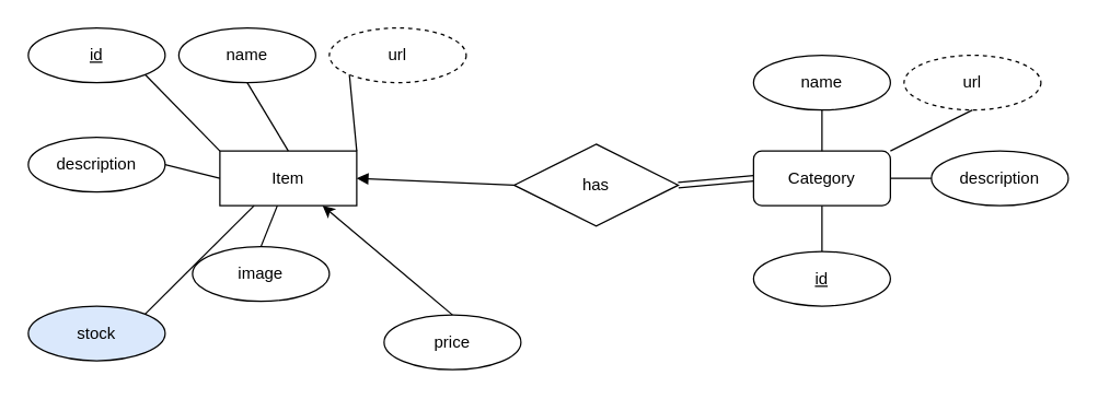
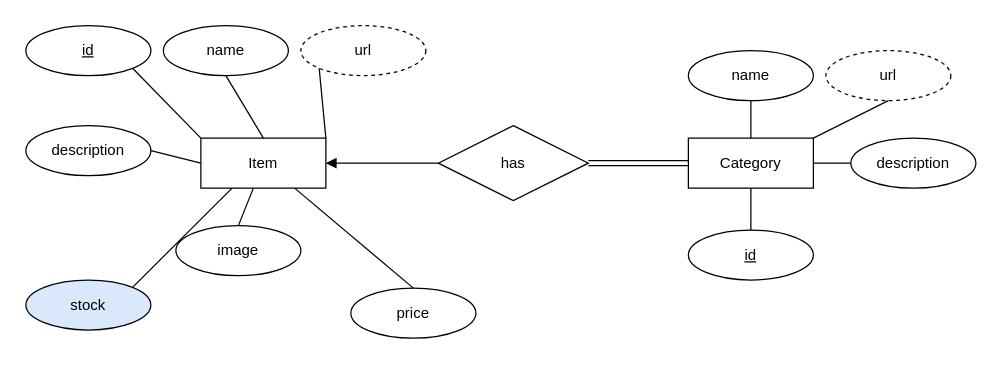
  <mxCell id="0" />
  <mxCell id="1" parent="0" />
  <mxCell id="2" value="Item" style="whiteSpace=wrap;html=1;align=center;" parent="1" vertex="1"><mxGeometry x="160" y="110" width="100" height="40" as="geometry" /></mxCell>
- <mxCell id="3" value="Category" style="whiteSpace=wrap;html=1;align=center;rounded=1;" parent="1" vertex="1"><mxGeometry x="550" y="110" width="100" height="40" as="geometry" /></mxCell>
+ <mxCell id="3" value="Category" style="whiteSpace=wrap;html=1;align=center;" parent="1" vertex="1"><mxGeometry x="550" y="110" width="100" height="40" as="geometry" /></mxCell>
  <mxCell id="4" value="name" style="ellipse;whiteSpace=wrap;html=1;align=center;" parent="1" vertex="1"><mxGeometry x="130" y="20" width="100" height="40" as="geometry" /></mxCell>
  <mxCell id="5" value="&lt;u&gt;id&lt;/u&gt;" style="ellipse;whiteSpace=wrap;html=1;align=center;" parent="1" vertex="1"><mxGeometry x="20" y="20" width="100" height="40" as="geometry" /></mxCell>
  <mxCell id="6" value="description" style="ellipse;whiteSpace=wrap;html=1;align=center;" parent="1" vertex="1"><mxGeometry x="20" y="100" width="100" height="40" as="geometry" /></mxCell>
  <mxCell id="7" value="image" style="ellipse;whiteSpace=wrap;html=1;align=center;" parent="1" vertex="1"><mxGeometry x="140" y="180" width="100" height="40" as="geometry" /></mxCell>
  <mxCell id="8" value="name" style="ellipse;whiteSpace=wrap;html=1;align=center;" parent="1" vertex="1"><mxGeometry x="550" y="40" width="100" height="40" as="geometry" /></mxCell>
  <mxCell id="9" value="description" style="ellipse;whiteSpace=wrap;html=1;align=center;" parent="1" vertex="1"><mxGeometry x="680" y="110" width="100" height="40" as="geometry" /></mxCell>
  <mxCell id="10" value="&lt;u&gt;id&lt;/u&gt;" style="ellipse;whiteSpace=wrap;html=1;align=center;" parent="1" vertex="1"><mxGeometry x="550" y="183.5" width="100" height="40" as="geometry" /></mxCell>
  <mxCell id="11" value="" style="endArrow=none;html=1;rounded=0;exitX=0.5;exitY=1;exitDx=0;exitDy=0;entryX=0.5;entryY=0;entryDx=0;entryDy=0;" parent="1" source="4" target="2" edge="1"><mxGeometry relative="1" as="geometry"><mxPoint x="552.5" y="141.5" as="sourcePoint" /><mxPoint x="380" y="80" as="targetPoint" /></mxGeometry></mxCell>
  <mxCell id="12" value="" style="endArrow=none;html=1;rounded=0;exitX=1;exitY=1;exitDx=0;exitDy=0;entryX=0;entryY=0;entryDx=0;entryDy=0;" parent="1" source="5" target="2" edge="1"><mxGeometry relative="1" as="geometry"><mxPoint x="220" y="90" as="sourcePoint" /><mxPoint x="220" y="120" as="targetPoint" /></mxGeometry></mxCell>
  <mxCell id="13" value="" style="endArrow=none;html=1;rounded=0;exitX=1;exitY=0.5;exitDx=0;exitDy=0;entryX=0;entryY=0.5;entryDx=0;entryDy=0;" parent="1" source="6" target="2" edge="1"><mxGeometry relative="1" as="geometry"><mxPoint x="230" y="100" as="sourcePoint" /><mxPoint x="230" y="130" as="targetPoint" /></mxGeometry></mxCell>
  <mxCell id="14" value="" style="endArrow=none;html=1;rounded=0;entryX=0.5;entryY=0;entryDx=0;entryDy=0;" parent="1" source="2" target="7" edge="1"><mxGeometry relative="1" as="geometry"><mxPoint x="552.5" y="141.5" as="sourcePoint" /><mxPoint x="380" y="80" as="targetPoint" /></mxGeometry></mxCell>
  <mxCell id="15" value="" style="endArrow=none;html=1;rounded=0;exitX=0.5;exitY=0;exitDx=0;exitDy=0;" parent="1" source="10" target="3" edge="1"><mxGeometry relative="1" as="geometry"><mxPoint x="552.5" y="141.5" as="sourcePoint" /><mxPoint x="380" y="80" as="targetPoint" /></mxGeometry></mxCell>
  <mxCell id="16" value="" style="endArrow=none;html=1;rounded=0;exitX=0;exitY=0.5;exitDx=0;exitDy=0;entryX=1;entryY=0.5;entryDx=0;entryDy=0;" parent="1" source="9" target="3" edge="1"><mxGeometry relative="1" as="geometry"><mxPoint x="552.5" y="141.5" as="sourcePoint" /><mxPoint x="380" y="80" as="targetPoint" /></mxGeometry></mxCell>
  <mxCell id="17" value="" style="endArrow=none;html=1;rounded=0;exitX=0.5;exitY=0;exitDx=0;exitDy=0;entryX=0.5;entryY=1;entryDx=0;entryDy=0;" parent="1" source="3" target="8" edge="1"><mxGeometry relative="1" as="geometry"><mxPoint x="552.5" y="141.5" as="sourcePoint" /><mxPoint x="380" y="80" as="targetPoint" /></mxGeometry></mxCell>
- <mxCell id="18" value="has" style="shape=rhombus;perimeter=rhombusPerimeter;whiteSpace=wrap;html=1;align=center;" parent="1" vertex="1"><mxGeometry x="375" y="105" width="120" height="60" as="geometry" /></mxCell>
+ <mxCell id="18" value="has" style="shape=rhombus;perimeter=rhombusPerimeter;whiteSpace=wrap;html=1;align=center;" parent="1" vertex="1"><mxGeometry x="350" y="100" width="120" height="60" as="geometry" /></mxCell>
  <mxCell id="19" value="" style="shape=link;html=1;rounded=0;exitX=1;exitY=0.5;exitDx=0;exitDy=0;entryX=0;entryY=0.5;entryDx=0;entryDy=0;" parent="1" source="18" target="3" edge="1"><mxGeometry relative="1" as="geometry"><mxPoint x="400" y="10" as="sourcePoint" /><mxPoint x="550" y="50" as="targetPoint" /></mxGeometry></mxCell>
  <mxCell id="20" value="" style="endArrow=block;html=1;rounded=0;exitX=0;exitY=0.5;exitDx=0;exitDy=0;entryX=1;entryY=0.5;entryDx=0;entryDy=0;" parent="1" source="18" target="2" edge="1"><mxGeometry relative="1" as="geometry"><mxPoint x="552.5" y="61.5" as="sourcePoint" /><mxPoint x="380" y="0" as="targetPoint" /></mxGeometry></mxCell>
  <mxCell id="21" value="stock" style="ellipse;whiteSpace=wrap;html=1;align=center;fillColor=#dae8fc;" parent="1" vertex="1"><mxGeometry x="20" y="223.5" width="100" height="40" as="geometry" /></mxCell>
  <mxCell id="22" value="" style="endArrow=none;html=1;rounded=0;exitX=0.25;exitY=1;exitDx=0;exitDy=0;entryX=1;entryY=0;entryDx=0;entryDy=0;" parent="1" source="2" target="21" edge="1"><mxGeometry relative="1" as="geometry"><mxPoint x="742.5" y="101.5" as="sourcePoint" /><mxPoint x="570" y="40" as="targetPoint" /></mxGeometry></mxCell>
  <mxCell id="23" value="price" style="ellipse;whiteSpace=wrap;html=1;align=center;" parent="1" vertex="1"><mxGeometry x="280" y="230" width="100" height="40" as="geometry" /></mxCell>
- <mxCell id="24" value="" style="endArrow=classic;html=1;rounded=0;exitX=0.5;exitY=0;exitDx=0;exitDy=0;entryX=0.75;entryY=1;entryDx=0;entryDy=0;" parent="1" source="23" target="2" edge="1"><mxGeometry relative="1" as="geometry"><mxPoint x="742.5" y="101.5" as="sourcePoint" /><mxPoint x="570" y="40" as="targetPoint" /></mxGeometry></mxCell>
+ <mxCell id="24" value="" style="endArrow=none;html=1;rounded=0;exitX=0.5;exitY=0;exitDx=0;exitDy=0;entryX=0.75;entryY=1;entryDx=0;entryDy=0;" parent="1" source="23" target="2" edge="1"><mxGeometry relative="1" as="geometry"><mxPoint x="742.5" y="101.5" as="sourcePoint" /><mxPoint x="570" y="40" as="targetPoint" /></mxGeometry></mxCell>
  <mxCell id="25" value="url" style="ellipse;whiteSpace=wrap;html=1;align=center;dashed=1;" vertex="1" parent="1"><mxGeometry x="240" y="20" width="100" height="40" as="geometry" /></mxCell>
  <mxCell id="26" value="" style="endArrow=none;html=1;rounded=0;exitX=1;exitY=0;exitDx=0;exitDy=0;entryX=0;entryY=1;entryDx=0;entryDy=0;" edge="1" parent="1" source="2" target="25"><mxGeometry relative="1" as="geometry"><mxPoint x="402.5" y="121.5" as="sourcePoint" /><mxPoint x="230" y="60" as="targetPoint" /></mxGeometry></mxCell>
  <mxCell id="27" value="url" style="ellipse;whiteSpace=wrap;html=1;align=center;dashed=1;" vertex="1" parent="1"><mxGeometry x="660" y="40" width="100" height="40" as="geometry" /></mxCell>
  <mxCell id="28" value="" style="endArrow=none;html=1;rounded=0;exitX=1;exitY=0;exitDx=0;exitDy=0;entryX=0.5;entryY=1;entryDx=0;entryDy=0;" edge="1" parent="1" source="3" target="27"><mxGeometry relative="1" as="geometry"><mxPoint x="612.5" y="131.5" as="sourcePoint" /><mxPoint x="440" y="70" as="targetPoint" /></mxGeometry></mxCell>
